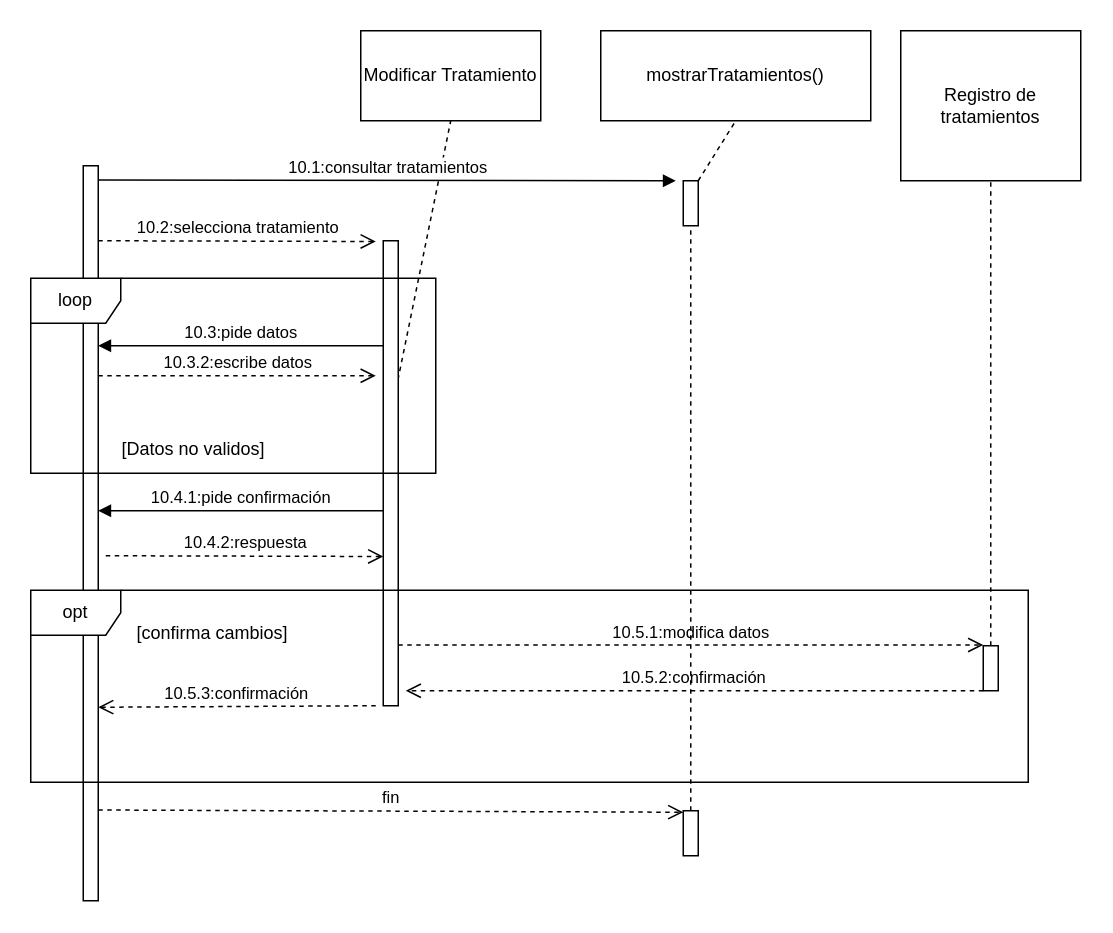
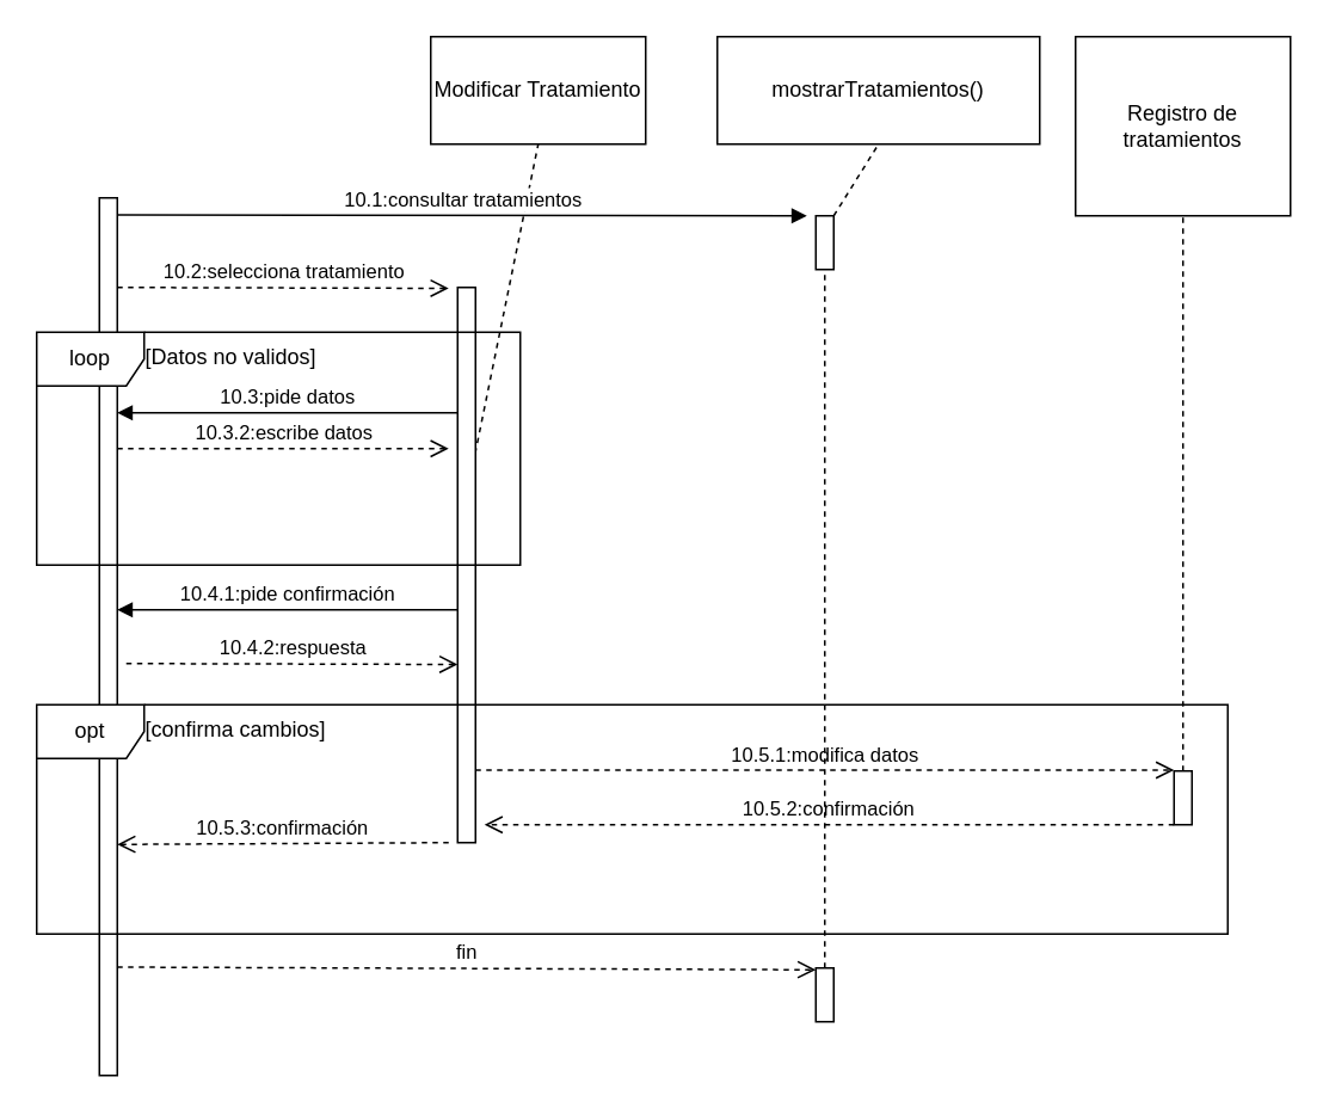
  <mxCell id="0" />
  <mxCell id="1" parent="0" />
  <mxCell id="2" value="Modificar Tratamiento" style="rounded=0;whiteSpace=wrap;html=1;" parent="1" vertex="1"><mxGeometry x="240" y="20" width="120" height="60" as="geometry" /></mxCell>
  <mxCell id="3" value="mostrarTratamientos()" style="rounded=0;whiteSpace=wrap;html=1;" parent="1" vertex="1"><mxGeometry x="400" y="20" width="180" height="60" as="geometry" /></mxCell>
  <mxCell id="4" value="" style="html=1;points=[];perimeter=orthogonalPerimeter;" parent="1" vertex="1"><mxGeometry x="55" y="110" width="10" height="490" as="geometry" /></mxCell>
  <mxCell id="5" value="" style="endArrow=none;dashed=1;html=1;entryX=0.5;entryY=1;entryDx=0;entryDy=0;exitX=0.5;exitY=0.375;exitDx=0;exitDy=0;exitPerimeter=0;" parent="1" source="6" target="2" edge="1"><mxGeometry width="50" height="50" relative="1" as="geometry"><mxPoint x="450" y="180" as="sourcePoint" /><mxPoint x="320" y="150" as="targetPoint" /></mxGeometry></mxCell>
  <mxCell id="6" value="" style="html=1;points=[];perimeter=orthogonalPerimeter;" parent="1" vertex="1"><mxGeometry x="255" y="160" width="10" height="310" as="geometry" /></mxCell>
  <mxCell id="7" value="" style="endArrow=none;dashed=1;html=1;entryX=0.5;entryY=1;entryDx=0;entryDy=0;" parent="1" source="8" target="3" edge="1"><mxGeometry width="50" height="50" relative="1" as="geometry"><mxPoint x="460" y="140" as="sourcePoint" /><mxPoint x="270" y="90" as="targetPoint" /></mxGeometry></mxCell>
  <mxCell id="8" value="" style="html=1;points=[];perimeter=orthogonalPerimeter;" parent="1" vertex="1"><mxGeometry x="455" y="120" width="10" height="30" as="geometry" /></mxCell>
  <mxCell id="9" value="10.2:selecciona tratamiento" style="html=1;verticalAlign=bottom;endArrow=open;dashed=1;endSize=8;" parent="1" edge="1"><mxGeometry relative="1" as="geometry"><mxPoint x="65" y="160" as="sourcePoint" /><mxPoint x="250" y="160.5" as="targetPoint" /></mxGeometry></mxCell>
  <mxCell id="10" value="10.3.2:escribe datos" style="html=1;verticalAlign=bottom;endArrow=open;dashed=1;endSize=8;" parent="1" edge="1"><mxGeometry relative="1" as="geometry"><mxPoint x="65" y="250" as="sourcePoint" /><mxPoint x="250" y="250" as="targetPoint" /></mxGeometry></mxCell>
  <mxCell id="11" value="10.4.2:respuesta" style="html=1;verticalAlign=bottom;endArrow=open;dashed=1;endSize=8;" parent="1" edge="1"><mxGeometry relative="1" as="geometry"><mxPoint x="70" y="370" as="sourcePoint" /><mxPoint x="255" y="370.5" as="targetPoint" /></mxGeometry></mxCell>
  <mxCell id="12" value="10.3:pide datos" style="html=1;verticalAlign=bottom;endArrow=block;" edge="1" parent="1"><mxGeometry width="80" relative="1" as="geometry"><mxPoint x="255" y="230" as="sourcePoint" /><mxPoint x="65" y="230" as="targetPoint" /></mxGeometry></mxCell>
  <mxCell id="13" value="10.4.1:pide confirmación" style="html=1;verticalAlign=bottom;endArrow=block;" edge="1" parent="1"><mxGeometry width="80" relative="1" as="geometry"><mxPoint x="255" y="340" as="sourcePoint" /><mxPoint x="65" y="340" as="targetPoint" /></mxGeometry></mxCell>
  <mxCell id="14" value="10.5.3:confirmación" style="html=1;verticalAlign=bottom;endArrow=open;dashed=1;endSize=8;" edge="1" parent="1"><mxGeometry relative="1" as="geometry"><mxPoint x="250" y="470" as="sourcePoint" /><mxPoint x="65" y="471" as="targetPoint" /></mxGeometry></mxCell>
  <mxCell id="15" value="10.5.2:confirmación" style="html=1;verticalAlign=bottom;endArrow=open;dashed=1;endSize=8;" edge="1" parent="1"><mxGeometry relative="1" as="geometry"><mxPoint x="655" y="460" as="sourcePoint" /><mxPoint x="270" y="460" as="targetPoint" /></mxGeometry></mxCell>
  <mxCell id="16" value="fin" style="html=1;verticalAlign=bottom;endArrow=open;dashed=1;endSize=8;" edge="1" parent="1"><mxGeometry relative="1" as="geometry"><mxPoint x="65" y="539.5" as="sourcePoint" /><mxPoint x="455" y="541" as="targetPoint" /></mxGeometry></mxCell>
  <mxCell id="17" value="Registro de tratamientos" style="rounded=0;whiteSpace=wrap;html=1;" vertex="1" parent="1"><mxGeometry x="600" y="20" width="120" height="100" as="geometry" /></mxCell>
  <mxCell id="18" value="10.1:consultar tratamientos" style="html=1;verticalAlign=bottom;endArrow=block;" edge="1" parent="1"><mxGeometry width="80" relative="1" as="geometry"><mxPoint x="65" y="119.5" as="sourcePoint" /><mxPoint x="450" y="120" as="targetPoint" /></mxGeometry></mxCell>
  <mxCell id="19" value="loop" style="shape=umlFrame;whiteSpace=wrap;html=1;" vertex="1" parent="1"><mxGeometry x="20" y="185" width="270" height="130" as="geometry" /></mxCell>
- <mxCell id="20" value="[Datos no validos]" style="text;strokeColor=none;fillColor=none;align=left;verticalAlign=top;spacingLeft=4;spacingRight=4;overflow=hidden;rotatable=0;points=[[0,0.5],[1,0.5]];portConstraint=eastwest;" vertex="1" parent="1"><mxGeometry x="75" y="285" width="105" height="26" as="geometry" /></mxCell>
+ <mxCell id="20" value="[Datos no validos]" style="text;strokeColor=none;fillColor=none;align=left;verticalAlign=top;spacingLeft=4;spacingRight=4;overflow=hidden;rotatable=0;points=[[0,0.5],[1,0.5]];portConstraint=eastwest;" vertex="1" parent="1"><mxGeometry x="75" y="185" width="105" height="26" as="geometry" /></mxCell>
  <mxCell id="21" value="" style="endArrow=none;dashed=1;html=1;entryX=0.5;entryY=1;entryDx=0;entryDy=0;" edge="1" parent="1" source="22" target="17"><mxGeometry width="50" height="50" relative="1" as="geometry"><mxPoint x="370" y="260" as="sourcePoint" /><mxPoint x="270" y="90" as="targetPoint" /></mxGeometry></mxCell>
  <mxCell id="22" value="" style="html=1;points=[];perimeter=orthogonalPerimeter;" vertex="1" parent="1"><mxGeometry x="655" y="430" width="10" height="30" as="geometry" /></mxCell>
  <mxCell id="23" value="10.5.1:modifica datos" style="html=1;verticalAlign=bottom;endArrow=open;dashed=1;endSize=8;" edge="1" parent="1"><mxGeometry relative="1" as="geometry"><mxPoint x="265" y="429.5" as="sourcePoint" /><mxPoint x="655" y="429.5" as="targetPoint" /></mxGeometry></mxCell>
  <mxCell id="24" value="" style="html=1;points=[];perimeter=orthogonalPerimeter;" vertex="1" parent="1"><mxGeometry x="455" y="540" width="10" height="30" as="geometry" /></mxCell>
  <mxCell id="25" value="" style="endArrow=none;dashed=1;html=1;" edge="1" parent="1" source="24" target="8"><mxGeometry width="50" height="50" relative="1" as="geometry"><mxPoint x="670" y="440" as="sourcePoint" /><mxPoint x="460" y="180" as="targetPoint" /></mxGeometry></mxCell>
  <mxCell id="26" value="opt" style="shape=umlFrame;whiteSpace=wrap;html=1;" vertex="1" parent="1"><mxGeometry x="20" y="393" width="665" height="128" as="geometry" /></mxCell>
- <mxCell id="27" value="[confirma cambios]" style="text;strokeColor=none;fillColor=none;align=left;verticalAlign=top;spacingLeft=4;spacingRight=4;overflow=hidden;rotatable=0;points=[[0,0.5],[1,0.5]];portConstraint=eastwest;" vertex="1" parent="1"><mxGeometry x="85" y="408" width="110" height="26" as="geometry" /></mxCell>
+ <mxCell id="27" value="[confirma cambios]" style="text;strokeColor=none;fillColor=none;align=left;verticalAlign=top;spacingLeft=4;spacingRight=4;overflow=hidden;rotatable=0;points=[[0,0.5],[1,0.5]];portConstraint=eastwest;" vertex="1" parent="1"><mxGeometry x="75" y="393" width="110" height="26" as="geometry" /></mxCell>
